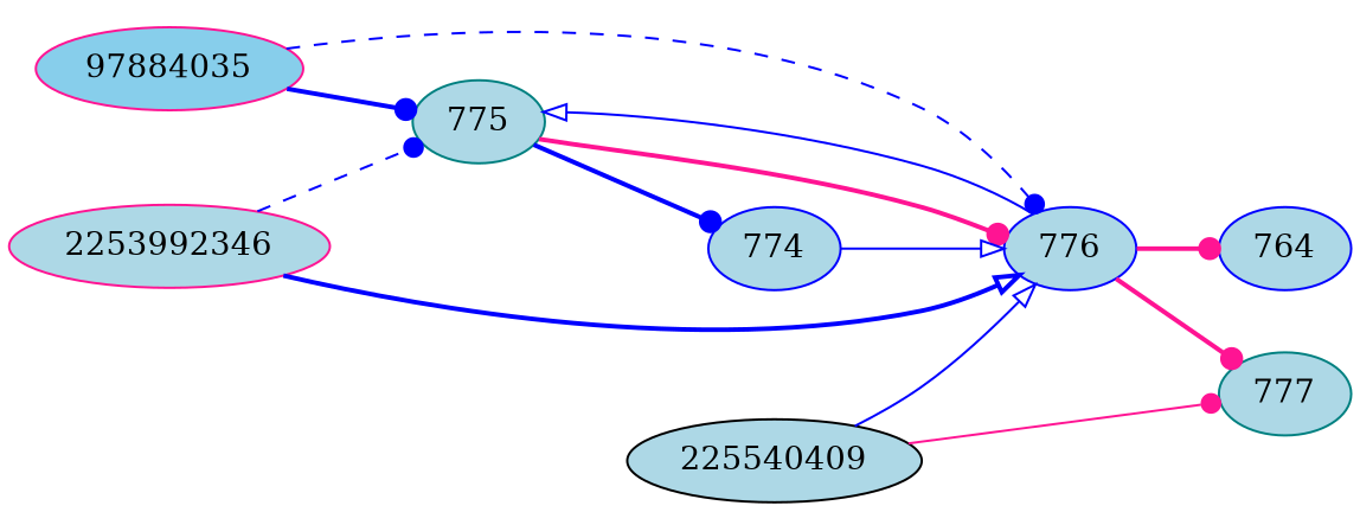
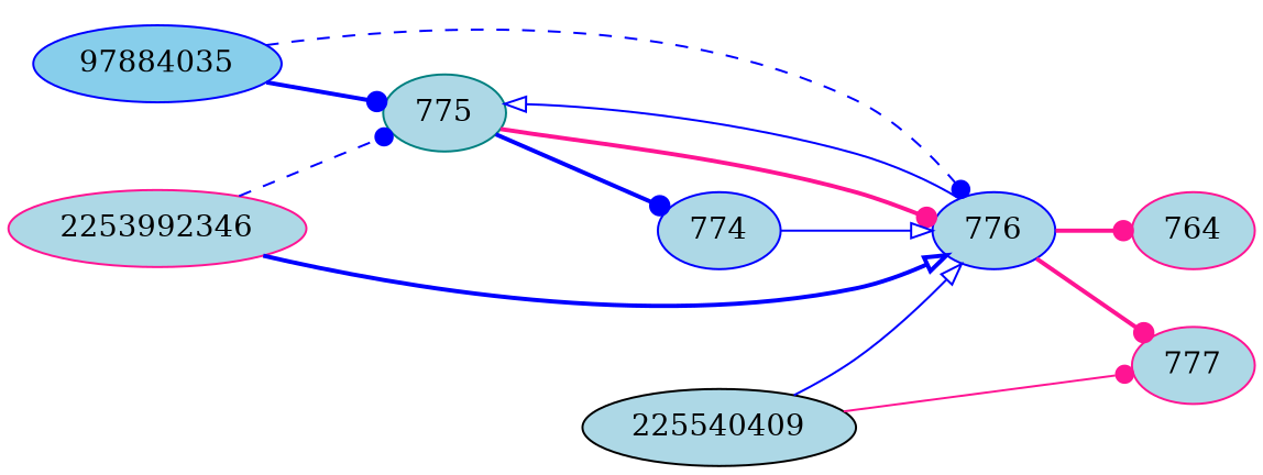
  strict digraph {
    rankdir=LR
    node [color=deeppink fillcolor=lightblue style=filled]
    edge [arrowhead=dot color=blue style=bold]
-   97884035 [fillcolor=skyblue]
+   97884035 [color=blue fillcolor=skyblue]
    775 [color=teal]
    776 [color=blue]
    774 [color=blue]
-   777 [color=teal]
-   764 [color=blue]
+   777
+   764
    225540409 [color=black]
    2253992346
    97884035 -> 775
    97884035 -> 776 [style=dashed]
    775 -> 776 [color=deeppink]
    775 -> 774
    776 -> 775 [arrowhead=onormal style=solid]
    776 -> 777 [color=deeppink]
    776 -> 764 [color=deeppink]
    774 -> 776 [arrowhead=onormal style=solid]
    225540409 -> 776 [arrowhead=onormal style=solid]
    225540409 -> 777 [color=deeppink style=solid]
    2253992346 -> 775 [style=dashed]
    2253992346 -> 776 [arrowhead=onormal]
  }
